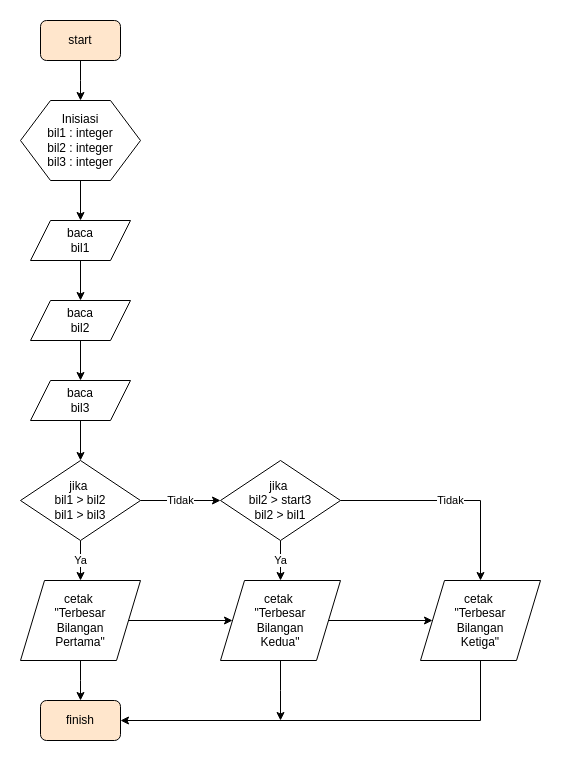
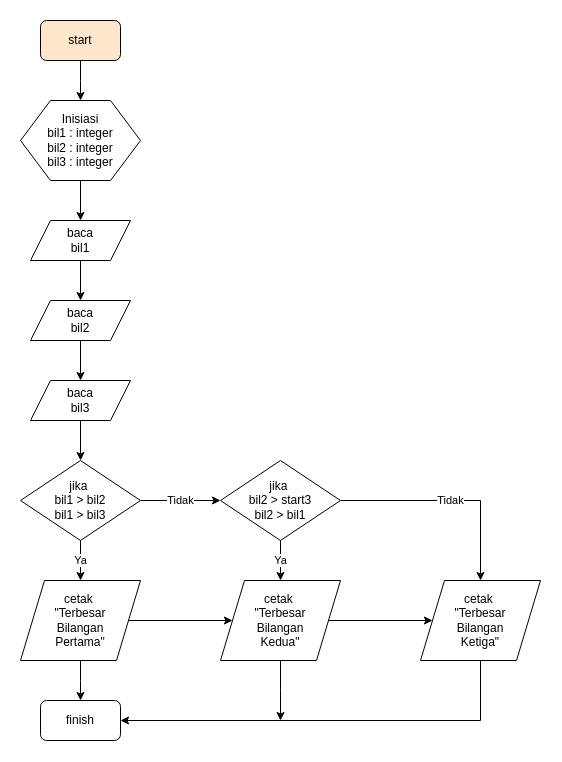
  <mxCell id="0" />
  <mxCell id="1" parent="0" />
  <mxCell id="2" value="" style="edgeStyle=orthogonalEdgeStyle;rounded=0;orthogonalLoop=1;jettySize=auto;html=1;" edge="1" parent="1" source="3"><mxGeometry relative="1" as="geometry"><mxPoint x="80" y="100" as="targetPoint" /></mxGeometry></mxCell>
  <mxCell id="3" value="start" style="rounded=1;whiteSpace=wrap;html=1;fillColor=#ffe6cc;" vertex="1" parent="1"><mxGeometry x="40" y="20" width="80" height="40" as="geometry" /></mxCell>
  <mxCell id="4" value="" style="edgeStyle=orthogonalEdgeStyle;rounded=0;orthogonalLoop=1;jettySize=auto;html=1;" edge="1" parent="1" source="5" target="7"><mxGeometry relative="1" as="geometry"><mxPoint x="80" y="220" as="targetPoint" /><Array as="points"><mxPoint x="80" y="220" /><mxPoint x="80" y="220" /></Array></mxGeometry></mxCell>
  <mxCell id="5" value="Inisiasi&lt;br&gt;bil1 : integer&lt;br&gt;bil2 : integer&lt;br&gt;bil3 : integer" style="shape=hexagon;perimeter=hexagonPerimeter2;whiteSpace=wrap;html=1;" vertex="1" parent="1"><mxGeometry x="20" y="100" width="120" height="80" as="geometry" /></mxCell>
  <mxCell id="6" value="" style="edgeStyle=orthogonalEdgeStyle;rounded=0;orthogonalLoop=1;jettySize=auto;html=1;" edge="1" parent="1" source="7" target="9"><mxGeometry relative="1" as="geometry" /></mxCell>
  <mxCell id="7" value="baca&lt;br&gt;bil1" style="shape=parallelogram;perimeter=parallelogramPerimeter;whiteSpace=wrap;html=1;" vertex="1" parent="1"><mxGeometry x="30" y="220" width="100" height="40" as="geometry" /></mxCell>
  <mxCell id="8" value="" style="edgeStyle=orthogonalEdgeStyle;rounded=0;orthogonalLoop=1;jettySize=auto;html=1;" edge="1" parent="1" source="9" target="11"><mxGeometry relative="1" as="geometry" /></mxCell>
  <mxCell id="9" value="baca&lt;br&gt;bil2" style="shape=parallelogram;perimeter=parallelogramPerimeter;whiteSpace=wrap;html=1;" vertex="1" parent="1"><mxGeometry x="30" y="300" width="100" height="40" as="geometry" /></mxCell>
  <mxCell id="10" value="" style="edgeStyle=orthogonalEdgeStyle;rounded=0;orthogonalLoop=1;jettySize=auto;html=1;" edge="1" parent="1" source="11" target="14"><mxGeometry relative="1" as="geometry"><mxPoint x="80" y="460" as="targetPoint" /></mxGeometry></mxCell>
  <mxCell id="11" value="baca&lt;br&gt;bil3" style="shape=parallelogram;perimeter=parallelogramPerimeter;whiteSpace=wrap;html=1;" vertex="1" parent="1"><mxGeometry x="30" y="380" width="100" height="40" as="geometry" /></mxCell>
  <mxCell id="12" value="Tidak" style="edgeStyle=orthogonalEdgeStyle;rounded=0;orthogonalLoop=1;jettySize=auto;html=1;" edge="1" parent="1" source="14" target="17"><mxGeometry relative="1" as="geometry" /></mxCell>
  <mxCell id="13" value="Ya" style="edgeStyle=orthogonalEdgeStyle;rounded=0;orthogonalLoop=1;jettySize=auto;html=1;" edge="1" parent="1" source="14"><mxGeometry relative="1" as="geometry"><mxPoint x="80" y="580" as="targetPoint" /></mxGeometry></mxCell>
  <mxCell id="14" value="jika&amp;nbsp;&lt;br&gt;bil1 &amp;gt; bil2&lt;br&gt;bil1 &amp;gt; bil3" style="rhombus;whiteSpace=wrap;html=1;" vertex="1" parent="1"><mxGeometry x="20" y="460" width="120" height="80" as="geometry" /></mxCell>
  <mxCell id="15" value="Tidak" style="edgeStyle=orthogonalEdgeStyle;rounded=0;orthogonalLoop=1;jettySize=auto;html=1;entryX=0.5;entryY=0;entryDx=0;entryDy=0;" edge="1" parent="1" source="17" target="25"><mxGeometry relative="1" as="geometry"><mxPoint x="480" y="500" as="targetPoint" /><Array as="points"><mxPoint x="480" y="500" /></Array></mxGeometry></mxCell>
  <mxCell id="16" value="Ya" style="edgeStyle=orthogonalEdgeStyle;rounded=0;orthogonalLoop=1;jettySize=auto;html=1;" edge="1" parent="1" source="17" target="23"><mxGeometry relative="1" as="geometry" /></mxCell>
  <mxCell id="17" value="jika&amp;nbsp;&lt;br&gt;bil2 &amp;gt; start3&lt;br&gt;bil2 &amp;gt; bil1" style="rhombus;whiteSpace=wrap;html=1;" vertex="1" parent="1"><mxGeometry x="220" y="460" width="120" height="80" as="geometry" /></mxCell>
  <mxCell id="18" value="" style="edgeStyle=orthogonalEdgeStyle;rounded=0;orthogonalLoop=1;jettySize=auto;html=1;" edge="1" parent="1" source="20" target="23"><mxGeometry relative="1" as="geometry" /></mxCell>
  <mxCell id="19" value="" style="edgeStyle=orthogonalEdgeStyle;rounded=0;orthogonalLoop=1;jettySize=auto;html=1;" edge="1" parent="1" source="20"><mxGeometry relative="1" as="geometry"><mxPoint x="80" y="700" as="targetPoint" /></mxGeometry></mxCell>
  <mxCell id="20" value="cetak&amp;nbsp;&lt;br&gt;&quot;Terbesar&lt;br&gt;Bilangan&lt;br&gt;Pertama&quot;" style="shape=parallelogram;perimeter=parallelogramPerimeter;whiteSpace=wrap;html=1;" vertex="1" parent="1"><mxGeometry x="20" y="580" width="120" height="80" as="geometry" /></mxCell>
  <mxCell id="21" value="" style="edgeStyle=orthogonalEdgeStyle;rounded=0;orthogonalLoop=1;jettySize=auto;html=1;" edge="1" parent="1" source="23" target="25"><mxGeometry relative="1" as="geometry" /></mxCell>
  <mxCell id="22" value="" style="edgeStyle=orthogonalEdgeStyle;rounded=0;orthogonalLoop=1;jettySize=auto;html=1;" edge="1" parent="1" source="23"><mxGeometry relative="1" as="geometry"><mxPoint x="280" y="720" as="targetPoint" /></mxGeometry></mxCell>
  <mxCell id="23" value="cetak&amp;nbsp;&lt;br&gt;&quot;Terbesar&lt;br&gt;Bilangan&lt;br&gt;Kedua&quot;" style="shape=parallelogram;perimeter=parallelogramPerimeter;whiteSpace=wrap;html=1;" vertex="1" parent="1"><mxGeometry x="220" y="580" width="120" height="80" as="geometry" /></mxCell>
  <mxCell id="24" value="" style="edgeStyle=orthogonalEdgeStyle;rounded=0;orthogonalLoop=1;jettySize=auto;html=1;entryX=1;entryY=0.5;entryDx=0;entryDy=0;" edge="1" parent="1" source="25" target="26"><mxGeometry relative="1" as="geometry"><mxPoint x="480" y="720" as="targetPoint" /><Array as="points"><mxPoint x="480" y="720" /></Array></mxGeometry></mxCell>
  <mxCell id="25" value="cetak&amp;nbsp;&lt;br&gt;&quot;Terbesar&lt;br&gt;Bilangan&lt;br&gt;Ketiga&quot;" style="shape=parallelogram;perimeter=parallelogramPerimeter;whiteSpace=wrap;html=1;" vertex="1" parent="1"><mxGeometry x="420" y="580" width="120" height="80" as="geometry" /></mxCell>
- <mxCell id="26" value="finish" style="rounded=1;whiteSpace=wrap;html=1;fillColor=#ffe6cc;" vertex="1" parent="1"><mxGeometry x="40" y="700" width="80" height="40" as="geometry" /></mxCell>
+ <mxCell id="26" value="finish" style="rounded=1;whiteSpace=wrap;html=1;" vertex="1" parent="1"><mxGeometry x="40" y="700" width="80" height="40" as="geometry" /></mxCell>
